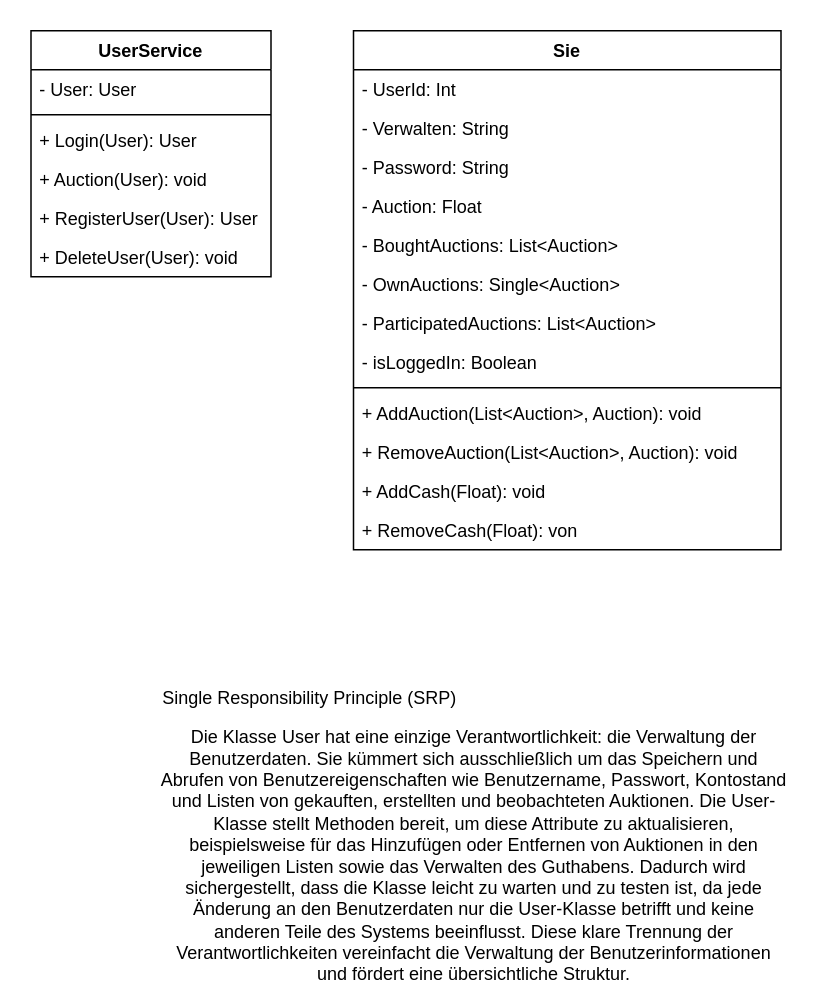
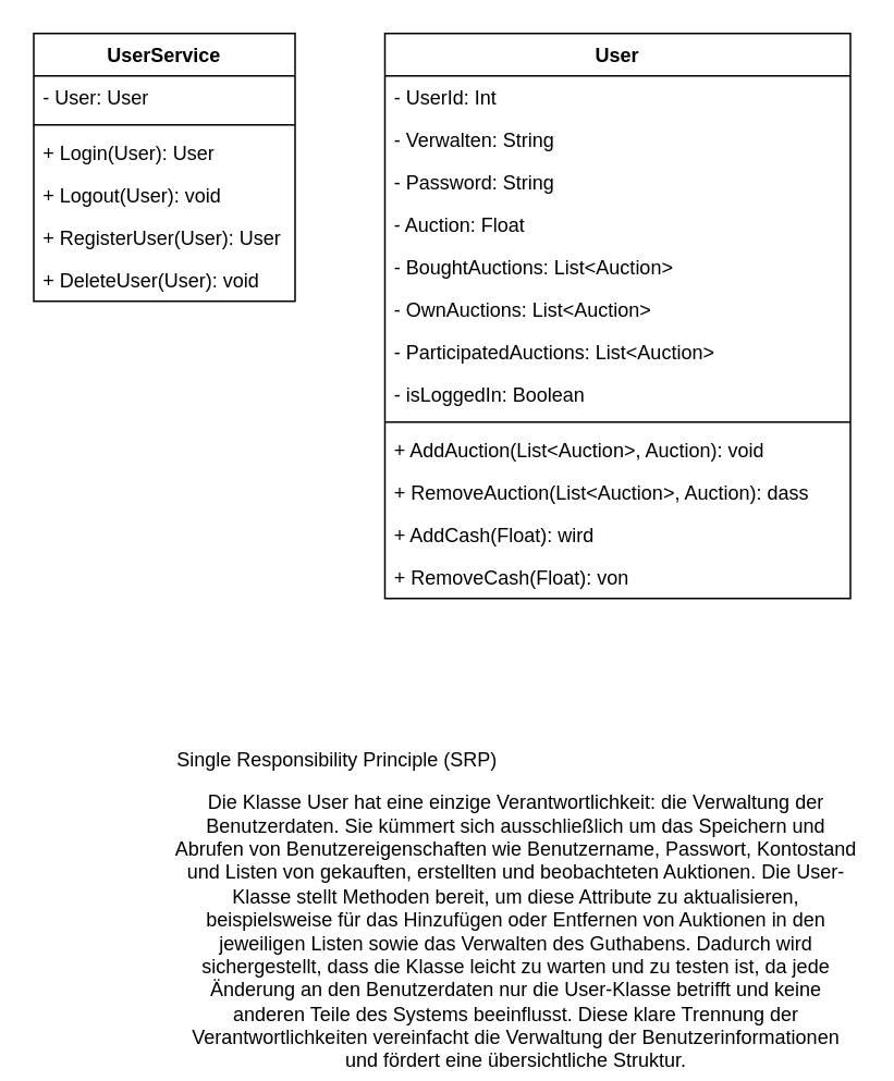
  <mxCell id="0" />
  <mxCell id="1" parent="0" />
- <mxCell id="2" value="Sie" style="swimlane;fontStyle=1;align=center;verticalAlign=top;childLayout=stackLayout;horizontal=1;startSize=26;horizontalStack=0;resizeParent=1;resizeParentMax=0;resizeLast=0;collapsible=1;marginBottom=0;whiteSpace=wrap;html=1;" parent="1" vertex="1"><mxGeometry x="235" y="20" width="285" height="346" as="geometry" /></mxCell>
+ <mxCell id="2" value="User" style="swimlane;fontStyle=1;align=center;verticalAlign=top;childLayout=stackLayout;horizontal=1;startSize=26;horizontalStack=0;resizeParent=1;resizeParentMax=0;resizeLast=0;collapsible=1;marginBottom=0;whiteSpace=wrap;html=1;" parent="1" vertex="1"><mxGeometry x="235" y="20" width="285" height="346" as="geometry" /></mxCell>
  <mxCell id="3" value="- UserId: Int" style="text;strokeColor=none;fillColor=none;align=left;verticalAlign=top;spacingLeft=4;spacingRight=4;overflow=hidden;rotatable=0;points=[[0,0.5],[1,0.5]];portConstraint=eastwest;whiteSpace=wrap;html=1;" parent="2" vertex="1"><mxGeometry y="26" width="285" height="26" as="geometry" /></mxCell>
  <mxCell id="4" value="- Verwalten: String" style="text;strokeColor=none;fillColor=none;align=left;verticalAlign=top;spacingLeft=4;spacingRight=4;overflow=hidden;rotatable=0;points=[[0,0.5],[1,0.5]];portConstraint=eastwest;whiteSpace=wrap;html=1;" parent="2" vertex="1"><mxGeometry y="52" width="285" height="26" as="geometry" /></mxCell>
  <mxCell id="5" value="- Password: String" style="text;strokeColor=none;fillColor=none;align=left;verticalAlign=top;spacingLeft=4;spacingRight=4;overflow=hidden;rotatable=0;points=[[0,0.5],[1,0.5]];portConstraint=eastwest;whiteSpace=wrap;html=1;" parent="2" vertex="1"><mxGeometry y="78" width="285" height="26" as="geometry" /></mxCell>
  <mxCell id="6" value="- Auction: Float" style="text;strokeColor=none;fillColor=none;align=left;verticalAlign=top;spacingLeft=4;spacingRight=4;overflow=hidden;rotatable=0;points=[[0,0.5],[1,0.5]];portConstraint=eastwest;whiteSpace=wrap;html=1;" parent="2" vertex="1"><mxGeometry y="104" width="285" height="26" as="geometry" /></mxCell>
  <mxCell id="7" value="- BoughtAuctions: List&amp;lt;Auction&amp;gt;" style="text;strokeColor=none;fillColor=none;align=left;verticalAlign=top;spacingLeft=4;spacingRight=4;overflow=hidden;rotatable=0;points=[[0,0.5],[1,0.5]];portConstraint=eastwest;whiteSpace=wrap;html=1;" parent="2" vertex="1"><mxGeometry y="130" width="285" height="26" as="geometry" /></mxCell>
- <mxCell id="8" value="- OwnAuctions: Single&amp;lt;Auction&amp;gt;" style="text;strokeColor=none;fillColor=none;align=left;verticalAlign=top;spacingLeft=4;spacingRight=4;overflow=hidden;rotatable=0;points=[[0,0.5],[1,0.5]];portConstraint=eastwest;whiteSpace=wrap;html=1;" parent="2" vertex="1"><mxGeometry y="156" width="285" height="26" as="geometry" /></mxCell>
+ <mxCell id="8" value="- OwnAuctions: List&amp;lt;Auction&amp;gt;" style="text;strokeColor=none;fillColor=none;align=left;verticalAlign=top;spacingLeft=4;spacingRight=4;overflow=hidden;rotatable=0;points=[[0,0.5],[1,0.5]];portConstraint=eastwest;whiteSpace=wrap;html=1;" parent="2" vertex="1"><mxGeometry y="156" width="285" height="26" as="geometry" /></mxCell>
  <mxCell id="9" value="- ParticipatedAuctions: List&amp;lt;Auction&amp;gt;" style="text;strokeColor=none;fillColor=none;align=left;verticalAlign=top;spacingLeft=4;spacingRight=4;overflow=hidden;rotatable=0;points=[[0,0.5],[1,0.5]];portConstraint=eastwest;whiteSpace=wrap;html=1;" parent="2" vertex="1"><mxGeometry y="182" width="285" height="26" as="geometry" /></mxCell>
  <mxCell id="10" value="- isLoggedIn: Boolean" style="text;strokeColor=none;fillColor=none;align=left;verticalAlign=top;spacingLeft=4;spacingRight=4;overflow=hidden;rotatable=0;points=[[0,0.5],[1,0.5]];portConstraint=eastwest;whiteSpace=wrap;html=1;" parent="2" vertex="1"><mxGeometry y="208" width="285" height="26" as="geometry" /></mxCell>
  <mxCell id="11" value="" style="line;strokeWidth=1;fillColor=none;align=left;verticalAlign=middle;spacingTop=-1;spacingLeft=3;spacingRight=3;rotatable=0;labelPosition=right;points=[];portConstraint=eastwest;strokeColor=inherit;" parent="2" vertex="1"><mxGeometry y="234" width="285" height="8" as="geometry" /></mxCell>
  <mxCell id="12" value="+ AddAuction(List&amp;lt;Auction&amp;gt;, Auction): void" style="text;strokeColor=none;fillColor=none;align=left;verticalAlign=top;spacingLeft=4;spacingRight=4;overflow=hidden;rotatable=0;points=[[0,0.5],[1,0.5]];portConstraint=eastwest;whiteSpace=wrap;html=1;" parent="2" vertex="1"><mxGeometry y="242" width="285" height="26" as="geometry" /></mxCell>
- <mxCell id="13" value="+ RemoveAuction(List&amp;lt;Auction&amp;gt;, Auction): void" style="text;strokeColor=none;fillColor=none;align=left;verticalAlign=top;spacingLeft=4;spacingRight=4;overflow=hidden;rotatable=0;points=[[0,0.5],[1,0.5]];portConstraint=eastwest;whiteSpace=wrap;html=1;" parent="2" vertex="1"><mxGeometry y="268" width="285" height="26" as="geometry" /></mxCell>
- <mxCell id="14" value="+ AddCash(Float): void" style="text;strokeColor=none;fillColor=none;align=left;verticalAlign=top;spacingLeft=4;spacingRight=4;overflow=hidden;rotatable=0;points=[[0,0.5],[1,0.5]];portConstraint=eastwest;whiteSpace=wrap;html=1;" parent="2" vertex="1"><mxGeometry y="294" width="285" height="26" as="geometry" /></mxCell>
+ <mxCell id="13" value="+ RemoveAuction(List&amp;lt;Auction&amp;gt;, Auction): dass" style="text;strokeColor=none;fillColor=none;align=left;verticalAlign=top;spacingLeft=4;spacingRight=4;overflow=hidden;rotatable=0;points=[[0,0.5],[1,0.5]];portConstraint=eastwest;whiteSpace=wrap;html=1;" parent="2" vertex="1"><mxGeometry y="268" width="285" height="26" as="geometry" /></mxCell>
+ <mxCell id="14" value="+ AddCash(Float): wird" style="text;strokeColor=none;fillColor=none;align=left;verticalAlign=top;spacingLeft=4;spacingRight=4;overflow=hidden;rotatable=0;points=[[0,0.5],[1,0.5]];portConstraint=eastwest;whiteSpace=wrap;html=1;" parent="2" vertex="1"><mxGeometry y="294" width="285" height="26" as="geometry" /></mxCell>
  <mxCell id="15" value="+ RemoveCash(Float): von" style="text;strokeColor=none;fillColor=none;align=left;verticalAlign=top;spacingLeft=4;spacingRight=4;overflow=hidden;rotatable=0;points=[[0,0.5],[1,0.5]];portConstraint=eastwest;whiteSpace=wrap;html=1;" parent="2" vertex="1"><mxGeometry y="320" width="285" height="26" as="geometry" /></mxCell>
  <mxCell id="16" value="&lt;span style=&quot;white-space: nowrap;&quot;&gt;UserService&lt;/span&gt;" style="swimlane;fontStyle=1;align=center;verticalAlign=top;childLayout=stackLayout;horizontal=1;startSize=26;horizontalStack=0;resizeParent=1;resizeParentMax=0;resizeLast=0;collapsible=1;marginBottom=0;whiteSpace=wrap;html=1;" parent="1" vertex="1"><mxGeometry x="20" y="20" width="160" height="164" as="geometry" /></mxCell>
  <mxCell id="17" value="&lt;span style=&quot;white-space: nowrap;&quot;&gt;- User: User&lt;/span&gt;" style="text;strokeColor=none;fillColor=none;align=left;verticalAlign=top;spacingLeft=4;spacingRight=4;overflow=hidden;rotatable=0;points=[[0,0.5],[1,0.5]];portConstraint=eastwest;whiteSpace=wrap;html=1;" parent="16" vertex="1"><mxGeometry y="26" width="160" height="26" as="geometry" /></mxCell>
  <mxCell id="18" value="" style="line;strokeWidth=1;fillColor=none;align=left;verticalAlign=middle;spacingTop=-1;spacingLeft=3;spacingRight=3;rotatable=0;labelPosition=right;points=[];portConstraint=eastwest;strokeColor=inherit;" parent="16" vertex="1"><mxGeometry y="52" width="160" height="8" as="geometry" /></mxCell>
  <mxCell id="19" value="&lt;span style=&quot;white-space: nowrap;&quot;&gt;+ Login(User): User&lt;/span&gt;" style="text;strokeColor=none;fillColor=none;align=left;verticalAlign=top;spacingLeft=4;spacingRight=4;overflow=hidden;rotatable=0;points=[[0,0.5],[1,0.5]];portConstraint=eastwest;whiteSpace=wrap;html=1;" parent="16" vertex="1"><mxGeometry y="60" width="160" height="26" as="geometry" /></mxCell>
- <mxCell id="20" value="&lt;span style=&quot;white-space: nowrap;&quot;&gt;+ Auction(User): void&lt;/span&gt;" style="text;strokeColor=none;fillColor=none;align=left;verticalAlign=top;spacingLeft=4;spacingRight=4;overflow=hidden;rotatable=0;points=[[0,0.5],[1,0.5]];portConstraint=eastwest;whiteSpace=wrap;html=1;" parent="16" vertex="1"><mxGeometry y="86" width="160" height="26" as="geometry" /></mxCell>
+ <mxCell id="20" value="&lt;span style=&quot;white-space: nowrap;&quot;&gt;+ Logout(User): void&lt;/span&gt;" style="text;strokeColor=none;fillColor=none;align=left;verticalAlign=top;spacingLeft=4;spacingRight=4;overflow=hidden;rotatable=0;points=[[0,0.5],[1,0.5]];portConstraint=eastwest;whiteSpace=wrap;html=1;" parent="16" vertex="1"><mxGeometry y="86" width="160" height="26" as="geometry" /></mxCell>
  <mxCell id="21" value="&lt;span style=&quot;white-space: nowrap;&quot;&gt;+ RegisterUser(Us&lt;/span&gt;&lt;span style=&quot;caret-color: rgba(0, 0, 0, 0); color: rgba(0, 0, 0, 0); font-family: monospace; font-size: 0px; white-space: nowrap;&quot;&gt;%3CmxGraphModel%3E%3Croot%3E%3CmxCell%20id%3D%220%22%2F%3E%3CmxCell%20id%3D%221%22%20parent%3D%220%22%2F%3E%3CmxCell%20id%3D%222%22%20value%3D%22%26lt%3Bspan%20style%3D%26quot%3Bwhite-space%3A%20nowrap%3B%26quot%3B%26gt%3B%2B%20Logout(User)%3A%20User%26lt%3B%2Fspan%26gt%3B%22%20style%3D%22text%3BstrokeColor%3Dnone%3BfillColor%3Dnone%3Balign%3Dleft%3BverticalAlign%3Dtop%3BspacingLeft%3D4%3BspacingRight%3D4%3Boverflow%3Dhidden%3Brotatable%3D0%3Bpoints%3D%5B%5B0%2C0.5%5D%2C%5B1%2C0.5%5D%5D%3BportConstraint%3Deastwest%3BwhiteSpace%3Dwrap%3Bhtml%3D1%3B%22%20vertex%3D%221%22%20parent%3D%221%22%3E%3CmxGeometry%20x%3D%22130%22%20y%3D%22536%22%20width%3D%22160%22%20height%3D%2226%22%20as%3D%22geometry%22%2F%3E%3C%2FmxCell%3E%3C%2Froot%3E%3C%2FmxGraphModel%3E&lt;/span&gt;&lt;span style=&quot;white-space: nowrap;&quot;&gt;er): User&lt;/span&gt;" style="text;strokeColor=none;fillColor=none;align=left;verticalAlign=top;spacingLeft=4;spacingRight=4;overflow=hidden;rotatable=0;points=[[0,0.5],[1,0.5]];portConstraint=eastwest;whiteSpace=wrap;html=1;" parent="16" vertex="1"><mxGeometry y="112" width="160" height="26" as="geometry" /></mxCell>
  <mxCell id="22" value="&lt;span style=&quot;white-space: nowrap;&quot;&gt;+ DeleteUser(Us&lt;/span&gt;&lt;span style=&quot;caret-color: rgba(0, 0, 0, 0); color: rgba(0, 0, 0, 0); font-family: monospace; font-size: 0px; white-space: nowrap;&quot;&gt;%3CmxGraphModel%3E%3Croot%3E%3CmxCell%20id%3D%220%22%2F%3E%3CmxCell%20id%3D%221%22%20parent%3D%220%22%2F%3E%3CmxCell%20id%3D%222%22%20value%3D%22%26lt%3Bspan%20style%3D%26quot%3Bwhite-space%3A%20nowrap%3B%26quot%3B%26gt%3B%2B%20Logout(User)%3A%20User%26lt%3B%2Fspan%26gt%3B%22%20style%3D%22text%3BstrokeColor%3Dnone%3BfillColor%3Dnone%3Balign%3Dleft%3BverticalAlign%3Dtop%3BspacingLeft%3D4%3BspacingRight%3D4%3Boverflow%3Dhidden%3Brotatable%3D0%3Bpoints%3D%5B%5B0%2C0.5%5D%2C%5B1%2C0.5%5D%5D%3BportConstraint%3Deastwest%3BwhiteSpace%3Dwrap%3Bhtml%3D1%3B%22%20vertex%3D%221%22%20parent%3D%221%22%3E%3CmxGeometry%20x%3D%22130%22%20y%3D%22536%22%20width%3D%22160%22%20height%3D%2226%22%20as%3D%22geometry%22%2F%3E%3C%2FmxCell%3E%3C%2Froot%3E%3C%2FmxGraphModel%3E&lt;/span&gt;&lt;span style=&quot;white-space: nowrap;&quot;&gt;er): void&lt;/span&gt;" style="text;strokeColor=none;fillColor=none;align=left;verticalAlign=top;spacingLeft=4;spacingRight=4;overflow=hidden;rotatable=0;points=[[0,0.5],[1,0.5]];portConstraint=eastwest;whiteSpace=wrap;html=1;" parent="16" vertex="1"><mxGeometry y="138" width="160" height="26" as="geometry" /></mxCell>
  <mxCell id="23" value="Die Klasse User hat eine einzige Verantwortlichkeit: die Verwaltung der Benutzerdaten. Sie kümmert sich ausschließlich um das Speichern und Abrufen von Benutzereigenschaften wie Benutzername, Passwort, Kontostand und Listen von gekauften, erstellten und beobachteten Auktionen. Die User-Klasse stellt Methoden bereit, um diese Attribute zu aktualisieren, beispielsweise für das Hinzufügen oder Entfernen von Auktionen in den jeweiligen Listen sowie das Verwalten des Guthabens. Dadurch wird sichergestellt, dass die Klasse leicht zu warten und zu testen ist, da jede Änderung an den Benutzerdaten nur die User-Klasse betrifft und keine anderen Teile des Systems beeinflusst. Diese klare Trennung der Verantwortlichkeiten vereinfacht die Verwaltung der Benutzerinformationen und fördert eine übersichtliche Struktur." style="text;align=center;verticalAlign=middle;whiteSpace=wrap;rounded=0;" vertex="1" parent="1"><mxGeometry x="106" y="500" width="419" height="140" as="geometry" /></mxCell>
  <mxCell id="24" value="Single Responsibility Principle (SRP)" style="text;align=center;verticalAlign=middle;whiteSpace=wrap;rounded=0;" vertex="1" parent="1"><mxGeometry x="70.5" y="450" width="270" height="30" as="geometry" /></mxCell>
